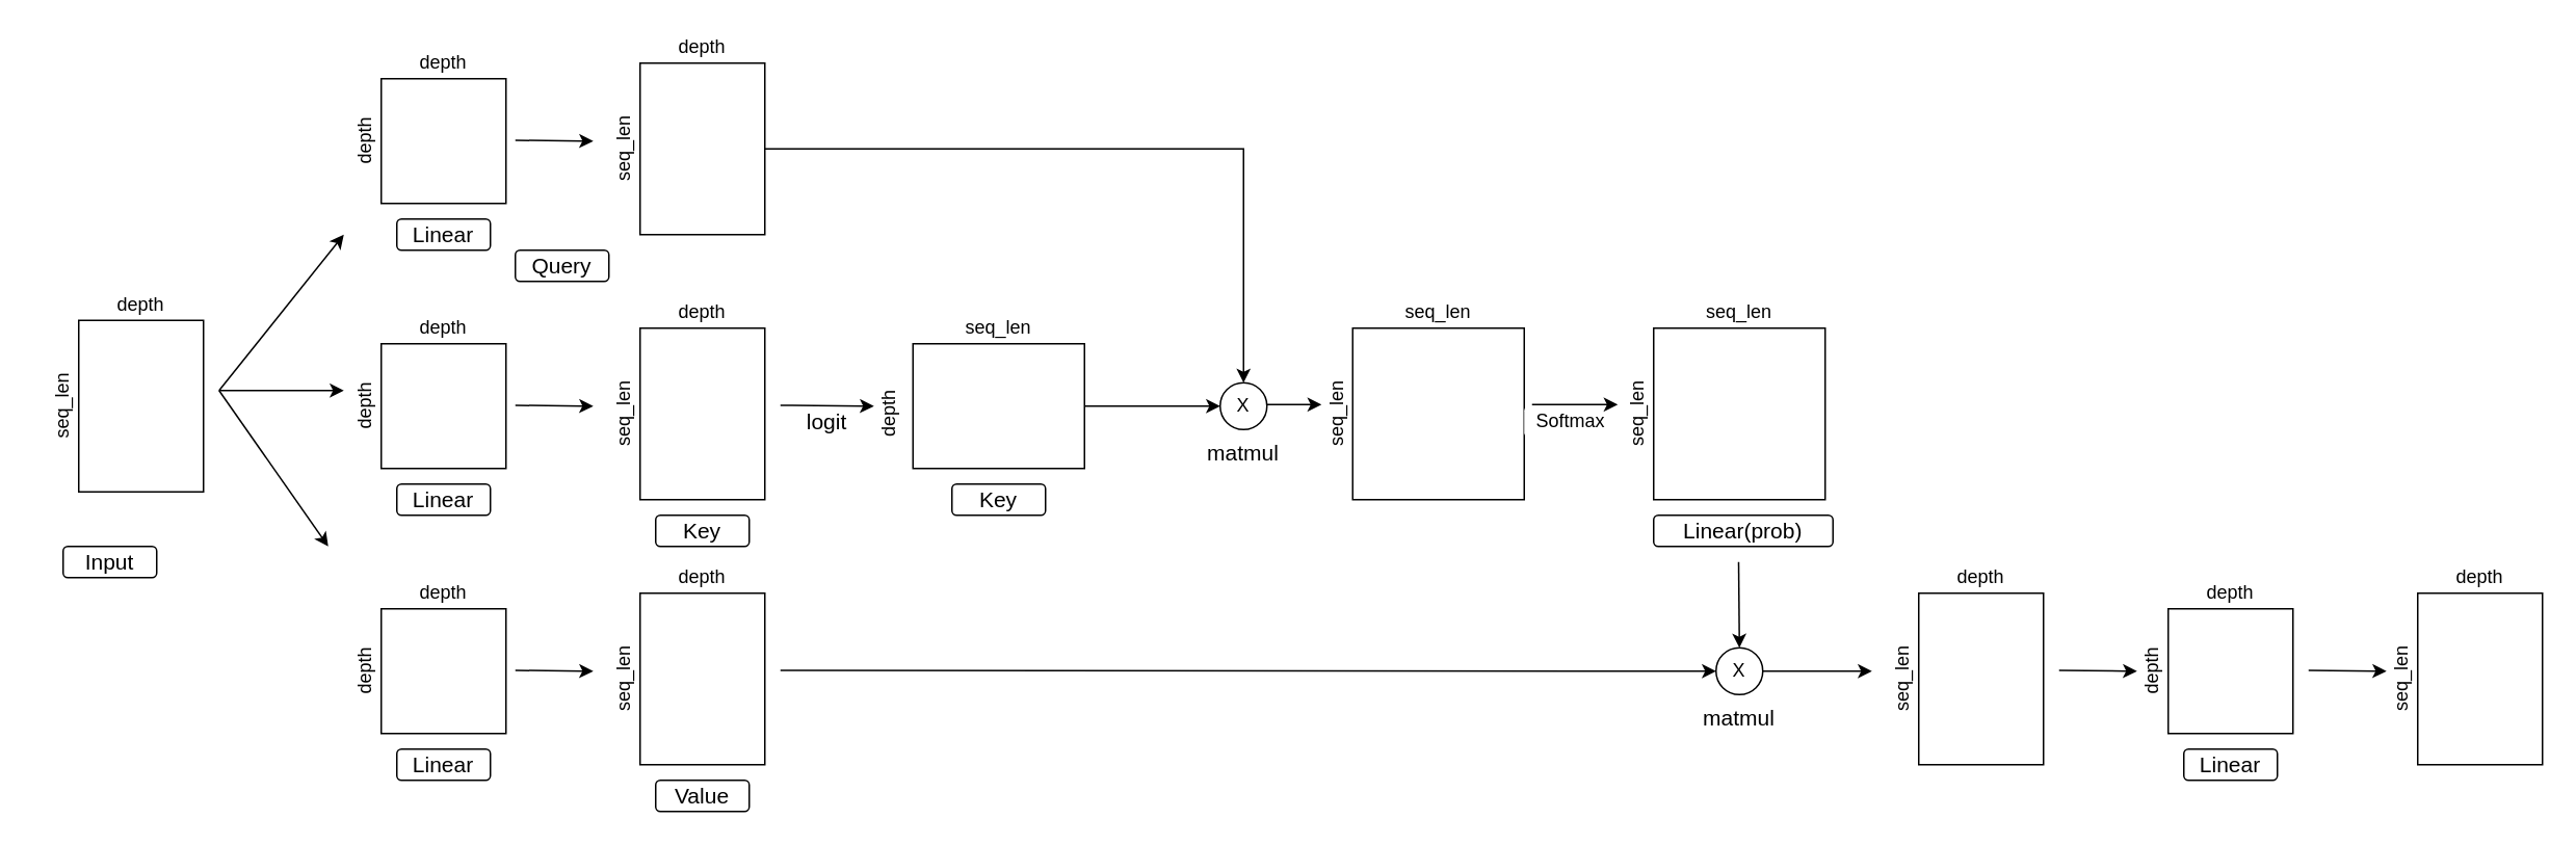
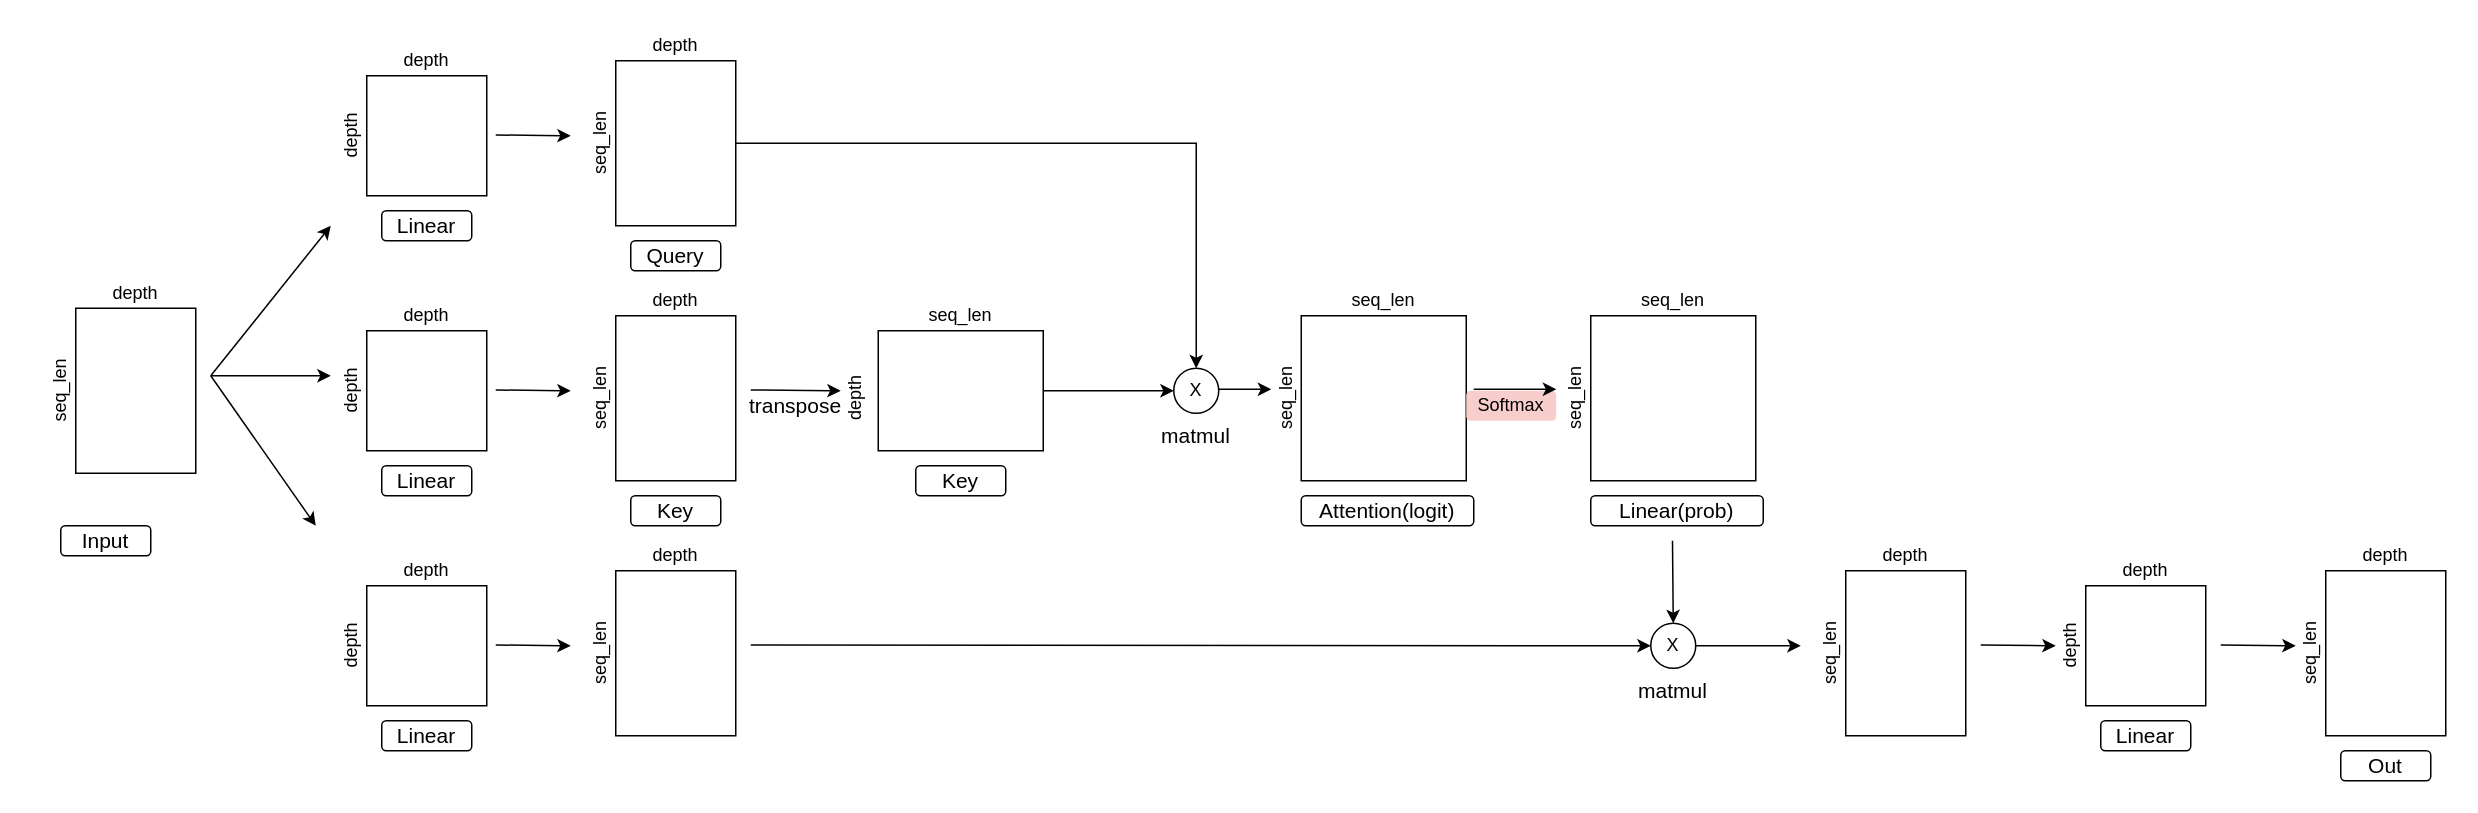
  <mxCell id="0" />
  <mxCell id="1" parent="0" />
  <mxCell id="2" value="" style="whiteSpace=wrap;html=1;aspect=fixed;" parent="1" vertex="1"><mxGeometry x="244" y="50" width="80" height="80" as="geometry" /></mxCell>
  <mxCell id="3" value="depth" style="text;html=1;strokeColor=none;fillColor=none;align=center;verticalAlign=middle;whiteSpace=wrap;rounded=0;" parent="1" vertex="1"><mxGeometry x="264" y="30" width="40" height="20" as="geometry" /></mxCell>
  <mxCell id="4" value="depth" style="text;html=1;strokeColor=none;fillColor=none;align=center;verticalAlign=middle;whiteSpace=wrap;rounded=0;rotation=-90;" parent="1" vertex="1"><mxGeometry x="214" y="80" width="40" height="20" as="geometry" /></mxCell>
  <mxCell id="5" value="Linear" style="text;html=1;fillColor=none;align=center;verticalAlign=middle;whiteSpace=wrap;rounded=1;strokeColor=#000000;fontSize=14;" parent="1" vertex="1"><mxGeometry x="254" y="140" width="60" height="20" as="geometry" /></mxCell>
  <mxCell id="6" value="" style="whiteSpace=wrap;html=1;" vertex="1" parent="1"><mxGeometry x="50" y="205" width="80" height="110" as="geometry" /></mxCell>
  <mxCell id="7" value="depth" style="text;html=1;strokeColor=none;fillColor=none;align=center;verticalAlign=middle;whiteSpace=wrap;rounded=0;" vertex="1" parent="1"><mxGeometry x="70" y="185" width="40" height="20" as="geometry" /></mxCell>
  <mxCell id="8" value="seq_len" style="text;html=1;strokeColor=none;fillColor=none;align=center;verticalAlign=middle;whiteSpace=wrap;rounded=0;rotation=-90;" vertex="1" parent="1"><mxGeometry x="20" y="250" width="40" height="20" as="geometry" /></mxCell>
  <mxCell id="9" value="Input" style="text;html=1;fillColor=none;align=center;verticalAlign=middle;whiteSpace=wrap;rounded=1;strokeColor=#000000;fontSize=14;" vertex="1" parent="1"><mxGeometry x="40" y="350" width="60" height="20" as="geometry" /></mxCell>
  <mxCell id="10" style="orthogonalLoop=1;jettySize=auto;html=1;rounded=0;jumpStyle=none;exitX=1;exitY=0.5;exitDx=0;exitDy=0;entryX=0.5;entryY=0;entryDx=0;entryDy=0;" edge="1" parent="1" source="11" target="44"><mxGeometry relative="1" as="geometry"><mxPoint x="650" y="140" as="targetPoint" /><Array as="points"><mxPoint x="797" y="95" /></Array></mxGeometry></mxCell>
  <mxCell id="11" value="" style="whiteSpace=wrap;html=1;" vertex="1" parent="1"><mxGeometry x="410" y="40" width="80" height="110" as="geometry" /></mxCell>
  <mxCell id="12" value="depth" style="text;html=1;strokeColor=none;fillColor=none;align=center;verticalAlign=middle;whiteSpace=wrap;rounded=0;" vertex="1" parent="1"><mxGeometry x="430" y="20" width="40" height="20" as="geometry" /></mxCell>
  <mxCell id="13" value="seq_len" style="text;html=1;strokeColor=none;fillColor=none;align=center;verticalAlign=middle;whiteSpace=wrap;rounded=0;rotation=-90;" vertex="1" parent="1"><mxGeometry x="380" y="85" width="40" height="20" as="geometry" /></mxCell>
- <mxCell id="14" value="Query" style="text;html=1;fillColor=none;align=center;verticalAlign=middle;whiteSpace=wrap;rounded=1;strokeColor=#000000;fontSize=14;" vertex="1" parent="1"><mxGeometry x="330" y="160" width="60" height="20" as="geometry" /></mxCell>
+ <mxCell id="14" value="Query" style="text;html=1;fillColor=none;align=center;verticalAlign=middle;whiteSpace=wrap;rounded=1;strokeColor=#000000;fontSize=14;" vertex="1" parent="1"><mxGeometry x="420" y="160" width="60" height="20" as="geometry" /></mxCell>
  <mxCell id="15" value="" style="whiteSpace=wrap;html=1;aspect=fixed;" vertex="1" parent="1"><mxGeometry x="244" y="220" width="80" height="80" as="geometry" /></mxCell>
  <mxCell id="16" value="depth" style="text;html=1;strokeColor=none;fillColor=none;align=center;verticalAlign=middle;whiteSpace=wrap;rounded=0;" vertex="1" parent="1"><mxGeometry x="264" y="200" width="40" height="20" as="geometry" /></mxCell>
  <mxCell id="17" value="depth" style="text;html=1;strokeColor=none;fillColor=none;align=center;verticalAlign=middle;whiteSpace=wrap;rounded=0;rotation=-90;" vertex="1" parent="1"><mxGeometry x="214" y="250" width="40" height="20" as="geometry" /></mxCell>
  <mxCell id="18" value="Linear" style="text;html=1;fillColor=none;align=center;verticalAlign=middle;whiteSpace=wrap;rounded=1;strokeColor=#000000;fontSize=14;" vertex="1" parent="1"><mxGeometry x="254" y="310" width="60" height="20" as="geometry" /></mxCell>
  <mxCell id="19" value="" style="whiteSpace=wrap;html=1;" vertex="1" parent="1"><mxGeometry x="410" y="210" width="80" height="110" as="geometry" /></mxCell>
  <mxCell id="20" value="depth" style="text;html=1;strokeColor=none;fillColor=none;align=center;verticalAlign=middle;whiteSpace=wrap;rounded=0;" vertex="1" parent="1"><mxGeometry x="430" y="190" width="40" height="20" as="geometry" /></mxCell>
  <mxCell id="21" value="seq_len" style="text;html=1;strokeColor=none;fillColor=none;align=center;verticalAlign=middle;whiteSpace=wrap;rounded=0;rotation=-90;" vertex="1" parent="1"><mxGeometry x="380" y="255" width="40" height="20" as="geometry" /></mxCell>
  <mxCell id="22" value="Key" style="text;html=1;fillColor=none;align=center;verticalAlign=middle;whiteSpace=wrap;rounded=1;strokeColor=#000000;fontSize=14;" vertex="1" parent="1"><mxGeometry x="420" y="330" width="60" height="20" as="geometry" /></mxCell>
  <mxCell id="23" value="" style="whiteSpace=wrap;html=1;aspect=fixed;" vertex="1" parent="1"><mxGeometry x="244" y="390" width="80" height="80" as="geometry" /></mxCell>
  <mxCell id="24" value="depth" style="text;html=1;strokeColor=none;fillColor=none;align=center;verticalAlign=middle;whiteSpace=wrap;rounded=0;" vertex="1" parent="1"><mxGeometry x="264" y="370" width="40" height="20" as="geometry" /></mxCell>
  <mxCell id="25" value="depth" style="text;html=1;strokeColor=none;fillColor=none;align=center;verticalAlign=middle;whiteSpace=wrap;rounded=0;rotation=-90;" vertex="1" parent="1"><mxGeometry x="214" y="420" width="40" height="20" as="geometry" /></mxCell>
  <mxCell id="26" value="Linear" style="text;html=1;fillColor=none;align=center;verticalAlign=middle;whiteSpace=wrap;rounded=1;strokeColor=#000000;fontSize=14;" vertex="1" parent="1"><mxGeometry x="254" y="480" width="60" height="20" as="geometry" /></mxCell>
  <mxCell id="27" value="" style="whiteSpace=wrap;html=1;" vertex="1" parent="1"><mxGeometry x="410" y="380" width="80" height="110" as="geometry" /></mxCell>
  <mxCell id="28" value="depth" style="text;html=1;strokeColor=none;fillColor=none;align=center;verticalAlign=middle;whiteSpace=wrap;rounded=0;" vertex="1" parent="1"><mxGeometry x="430" y="360" width="40" height="20" as="geometry" /></mxCell>
  <mxCell id="29" value="seq_len" style="text;html=1;strokeColor=none;fillColor=none;align=center;verticalAlign=middle;whiteSpace=wrap;rounded=0;rotation=-90;" vertex="1" parent="1"><mxGeometry x="380" y="425" width="40" height="20" as="geometry" /></mxCell>
- <mxCell id="30" value="Value" style="text;html=1;fillColor=none;align=center;verticalAlign=middle;whiteSpace=wrap;rounded=1;strokeColor=#000000;fontSize=14;" vertex="1" parent="1"><mxGeometry x="420" y="500" width="60" height="20" as="geometry" /></mxCell>
  <mxCell id="31" value="" style="endArrow=classic;html=1;" edge="1" parent="1"><mxGeometry width="50" height="50" relative="1" as="geometry"><mxPoint x="140" y="250" as="sourcePoint" /><mxPoint x="220" y="150" as="targetPoint" /></mxGeometry></mxCell>
  <mxCell id="32" value="" style="endArrow=classic;html=1;" edge="1" parent="1"><mxGeometry width="50" height="50" relative="1" as="geometry"><mxPoint x="140" y="250" as="sourcePoint" /><mxPoint x="210" y="350" as="targetPoint" /></mxGeometry></mxCell>
  <mxCell id="33" value="" style="endArrow=classic;html=1;" edge="1" parent="1"><mxGeometry width="50" height="50" relative="1" as="geometry"><mxPoint x="140" y="250" as="sourcePoint" /><mxPoint x="220" y="250" as="targetPoint" /></mxGeometry></mxCell>
  <mxCell id="34" value="" style="endArrow=classic;html=1;" edge="1" parent="1"><mxGeometry width="50" height="50" relative="1" as="geometry"><mxPoint x="330" y="89.5" as="sourcePoint" /><mxPoint x="380" y="90" as="targetPoint" /></mxGeometry></mxCell>
  <mxCell id="35" value="" style="endArrow=classic;html=1;" edge="1" parent="1"><mxGeometry width="50" height="50" relative="1" as="geometry"><mxPoint x="330" y="259.5" as="sourcePoint" /><mxPoint x="380" y="260" as="targetPoint" /></mxGeometry></mxCell>
  <mxCell id="36" value="" style="endArrow=classic;html=1;" edge="1" parent="1"><mxGeometry width="50" height="50" relative="1" as="geometry"><mxPoint x="330" y="429.5" as="sourcePoint" /><mxPoint x="380" y="430" as="targetPoint" /></mxGeometry></mxCell>
  <mxCell id="37" value="" style="endArrow=classic;html=1;" edge="1" parent="1"><mxGeometry width="50" height="50" relative="1" as="geometry"><mxPoint x="500" y="259.5" as="sourcePoint" /><mxPoint x="560" y="260" as="targetPoint" /></mxGeometry></mxCell>
- <mxCell id="38" value="logit" style="text;html=1;fillColor=none;align=center;verticalAlign=middle;whiteSpace=wrap;rounded=1;fontSize=14;" vertex="1" parent="1"><mxGeometry x="500" y="260" width="60" height="20" as="geometry" /></mxCell>
+ <mxCell id="38" value="transpose" style="text;html=1;fillColor=none;align=center;verticalAlign=middle;whiteSpace=wrap;rounded=1;fontSize=14;" vertex="1" parent="1"><mxGeometry x="500" y="260" width="60" height="20" as="geometry" /></mxCell>
  <mxCell id="39" value="" style="whiteSpace=wrap;html=1;rotation=90;" vertex="1" parent="1"><mxGeometry x="600" y="205" width="80" height="110" as="geometry" /></mxCell>
  <mxCell id="40" value="depth" style="text;html=1;strokeColor=none;fillColor=none;align=center;verticalAlign=middle;whiteSpace=wrap;rounded=0;rotation=-90;" vertex="1" parent="1"><mxGeometry x="550" y="255" width="40" height="20" as="geometry" /></mxCell>
  <mxCell id="41" value="seq_len" style="text;html=1;strokeColor=none;fillColor=none;align=center;verticalAlign=middle;whiteSpace=wrap;rounded=0;rotation=0;" vertex="1" parent="1"><mxGeometry x="620" y="200" width="40" height="20" as="geometry" /></mxCell>
  <mxCell id="42" value="Key" style="text;html=1;fillColor=none;align=center;verticalAlign=middle;whiteSpace=wrap;rounded=1;strokeColor=#000000;fontSize=14;" vertex="1" parent="1"><mxGeometry x="610" y="310" width="60" height="20" as="geometry" /></mxCell>
  <mxCell id="43" value="" style="whiteSpace=wrap;html=1;rotation=90;" vertex="1" parent="1"><mxGeometry x="867" y="210" width="110" height="110" as="geometry" /></mxCell>
  <mxCell id="44" value="X" style="ellipse;whiteSpace=wrap;html=1;aspect=fixed;" vertex="1" parent="1"><mxGeometry x="782" y="245" width="30" height="30" as="geometry" /></mxCell>
  <mxCell id="45" value="matmul" style="text;html=1;fillColor=none;align=center;verticalAlign=middle;whiteSpace=wrap;rounded=1;fontSize=14;" vertex="1" parent="1"><mxGeometry x="767" y="280" width="60" height="20" as="geometry" /></mxCell>
  <mxCell id="46" value="" style="endArrow=classic;html=1;exitX=0.5;exitY=0;exitDx=0;exitDy=0;entryX=0;entryY=0.5;entryDx=0;entryDy=0;" edge="1" parent="1" source="39" target="44"><mxGeometry width="50" height="50" relative="1" as="geometry"><mxPoint x="660" y="300" as="sourcePoint" /><mxPoint x="750" y="170" as="targetPoint" /></mxGeometry></mxCell>
+ <mxCell id="47" value="Attention(logit)" style="text;fillColor=none;align=center;verticalAlign=middle;rounded=1;fontSize=14;strokeColor=#000000;whiteSpace=wrap;html=1;" vertex="1" parent="1"><mxGeometry x="867" y="330" width="115" height="20" as="geometry" /></mxCell>
  <mxCell id="48" value="seq_len" style="text;html=1;strokeColor=none;fillColor=none;align=center;verticalAlign=middle;whiteSpace=wrap;rounded=0;rotation=-90;" vertex="1" parent="1"><mxGeometry x="837" y="255" width="40" height="20" as="geometry" /></mxCell>
  <mxCell id="49" value="seq_len" style="text;html=1;strokeColor=none;fillColor=none;align=center;verticalAlign=middle;whiteSpace=wrap;rounded=0;rotation=0;" vertex="1" parent="1"><mxGeometry x="902" y="190" width="40" height="20" as="geometry" /></mxCell>
- <mxCell id="50" value="Softmax" style="rounded=1;whiteSpace=wrap;html=1;strokeColor=none;" vertex="1" parent="1"><mxGeometry x="977" y="260" width="60" height="20" as="geometry" /></mxCell>
+ <mxCell id="50" value="Softmax" style="rounded=1;whiteSpace=wrap;html=1;strokeColor=none;fillColor=#f8cecc;" vertex="1" parent="1"><mxGeometry x="977" y="260" width="60" height="20" as="geometry" /></mxCell>
  <mxCell id="51" value="" style="endArrow=classic;html=1;strokeColor=#000000;" edge="1" parent="1"><mxGeometry width="50" height="50" relative="1" as="geometry"><mxPoint x="982" y="259" as="sourcePoint" /><mxPoint x="1037" y="259" as="targetPoint" /></mxGeometry></mxCell>
  <mxCell id="52" value="" style="endArrow=classic;html=1;strokeColor=#000000;" edge="1" parent="1"><mxGeometry width="50" height="50" relative="1" as="geometry"><mxPoint x="812" y="259" as="sourcePoint" /><mxPoint x="847" y="259" as="targetPoint" /></mxGeometry></mxCell>
  <mxCell id="53" value="" style="whiteSpace=wrap;html=1;rotation=90;" vertex="1" parent="1"><mxGeometry x="1060" y="210" width="110" height="110" as="geometry" /></mxCell>
  <mxCell id="54" value="Linear(prob)" style="text;fillColor=none;align=center;verticalAlign=middle;rounded=1;fontSize=14;strokeColor=#000000;whiteSpace=wrap;html=1;" vertex="1" parent="1"><mxGeometry x="1060" y="330" width="115" height="20" as="geometry" /></mxCell>
  <mxCell id="55" value="seq_len" style="text;html=1;strokeColor=none;fillColor=none;align=center;verticalAlign=middle;whiteSpace=wrap;rounded=0;rotation=-90;" vertex="1" parent="1"><mxGeometry x="1030" y="255" width="40" height="20" as="geometry" /></mxCell>
  <mxCell id="56" value="seq_len" style="text;html=1;strokeColor=none;fillColor=none;align=center;verticalAlign=middle;whiteSpace=wrap;rounded=0;rotation=0;" vertex="1" parent="1"><mxGeometry x="1095" y="190" width="40" height="20" as="geometry" /></mxCell>
  <mxCell id="57" value="X" style="ellipse;whiteSpace=wrap;html=1;aspect=fixed;" vertex="1" parent="1"><mxGeometry x="1100" y="415" width="30" height="30" as="geometry" /></mxCell>
  <mxCell id="58" value="matmul" style="text;html=1;fillColor=none;align=center;verticalAlign=middle;whiteSpace=wrap;rounded=1;fontSize=14;" vertex="1" parent="1"><mxGeometry x="1085" y="450" width="60" height="20" as="geometry" /></mxCell>
  <mxCell id="59" value="" style="endArrow=classic;html=1;strokeColor=#000000;entryX=0.5;entryY=0;entryDx=0;entryDy=0;" edge="1" parent="1" target="57"><mxGeometry width="50" height="50" relative="1" as="geometry"><mxPoint x="1114.5" y="360" as="sourcePoint" /><mxPoint x="1115" y="410" as="targetPoint" /></mxGeometry></mxCell>
  <mxCell id="60" value="" style="endArrow=classic;html=1;entryX=0;entryY=0.5;entryDx=0;entryDy=0;" edge="1" parent="1" target="57"><mxGeometry width="50" height="50" relative="1" as="geometry"><mxPoint x="500" y="429.5" as="sourcePoint" /><mxPoint x="1080" y="430" as="targetPoint" /></mxGeometry></mxCell>
  <mxCell id="61" value="" style="endArrow=classic;html=1;strokeColor=#000000;exitX=1;exitY=0.5;exitDx=0;exitDy=0;" edge="1" parent="1" source="57"><mxGeometry width="50" height="50" relative="1" as="geometry"><mxPoint x="1114.5" y="447" as="sourcePoint" /><mxPoint x="1200" y="430" as="targetPoint" /></mxGeometry></mxCell>
  <mxCell id="62" value="" style="whiteSpace=wrap;html=1;" vertex="1" parent="1"><mxGeometry x="1230" y="380" width="80" height="110" as="geometry" /></mxCell>
  <mxCell id="63" value="depth" style="text;html=1;strokeColor=none;fillColor=none;align=center;verticalAlign=middle;whiteSpace=wrap;rounded=0;" vertex="1" parent="1"><mxGeometry x="1250" y="360" width="40" height="20" as="geometry" /></mxCell>
  <mxCell id="64" value="seq_len" style="text;html=1;strokeColor=none;fillColor=none;align=center;verticalAlign=middle;whiteSpace=wrap;rounded=0;rotation=-90;" vertex="1" parent="1"><mxGeometry x="1200" y="425" width="40" height="20" as="geometry" /></mxCell>
  <mxCell id="65" value="" style="whiteSpace=wrap;html=1;aspect=fixed;" vertex="1" parent="1"><mxGeometry x="1390" y="390" width="80" height="80" as="geometry" /></mxCell>
  <mxCell id="66" value="depth" style="text;html=1;strokeColor=none;fillColor=none;align=center;verticalAlign=middle;whiteSpace=wrap;rounded=0;" vertex="1" parent="1"><mxGeometry x="1410" y="370" width="40" height="20" as="geometry" /></mxCell>
  <mxCell id="67" value="depth" style="text;html=1;strokeColor=none;fillColor=none;align=center;verticalAlign=middle;whiteSpace=wrap;rounded=0;rotation=-90;" vertex="1" parent="1"><mxGeometry x="1360" y="420" width="40" height="20" as="geometry" /></mxCell>
  <mxCell id="68" value="Linear" style="text;html=1;fillColor=none;align=center;verticalAlign=middle;whiteSpace=wrap;rounded=1;strokeColor=#000000;fontSize=14;" vertex="1" parent="1"><mxGeometry x="1400" y="480" width="60" height="20" as="geometry" /></mxCell>
  <mxCell id="69" value="" style="endArrow=classic;html=1;strokeColor=#000000;exitX=1;exitY=0.5;exitDx=0;exitDy=0;" edge="1" parent="1"><mxGeometry width="50" height="50" relative="1" as="geometry"><mxPoint x="1320" y="429.5" as="sourcePoint" /><mxPoint x="1370" y="430" as="targetPoint" /></mxGeometry></mxCell>
  <mxCell id="70" value="" style="endArrow=classic;html=1;strokeColor=#000000;exitX=1;exitY=0.5;exitDx=0;exitDy=0;" edge="1" parent="1"><mxGeometry width="50" height="50" relative="1" as="geometry"><mxPoint x="1480" y="429.5" as="sourcePoint" /><mxPoint x="1530" y="430" as="targetPoint" /></mxGeometry></mxCell>
  <mxCell id="71" value="" style="whiteSpace=wrap;html=1;" vertex="1" parent="1"><mxGeometry x="1550" y="380" width="80" height="110" as="geometry" /></mxCell>
  <mxCell id="72" value="depth" style="text;html=1;strokeColor=none;fillColor=none;align=center;verticalAlign=middle;whiteSpace=wrap;rounded=0;" vertex="1" parent="1"><mxGeometry x="1570" y="360" width="40" height="20" as="geometry" /></mxCell>
  <mxCell id="73" value="seq_len" style="text;html=1;strokeColor=none;fillColor=none;align=center;verticalAlign=middle;whiteSpace=wrap;rounded=0;rotation=-90;" vertex="1" parent="1"><mxGeometry x="1520" y="425" width="40" height="20" as="geometry" /></mxCell>
+ <mxCell id="74" value="Out" style="text;html=1;fillColor=none;align=center;verticalAlign=middle;whiteSpace=wrap;rounded=1;strokeColor=#000000;fontSize=14;" vertex="1" parent="1"><mxGeometry x="1560" y="500" width="60" height="20" as="geometry" /></mxCell>
